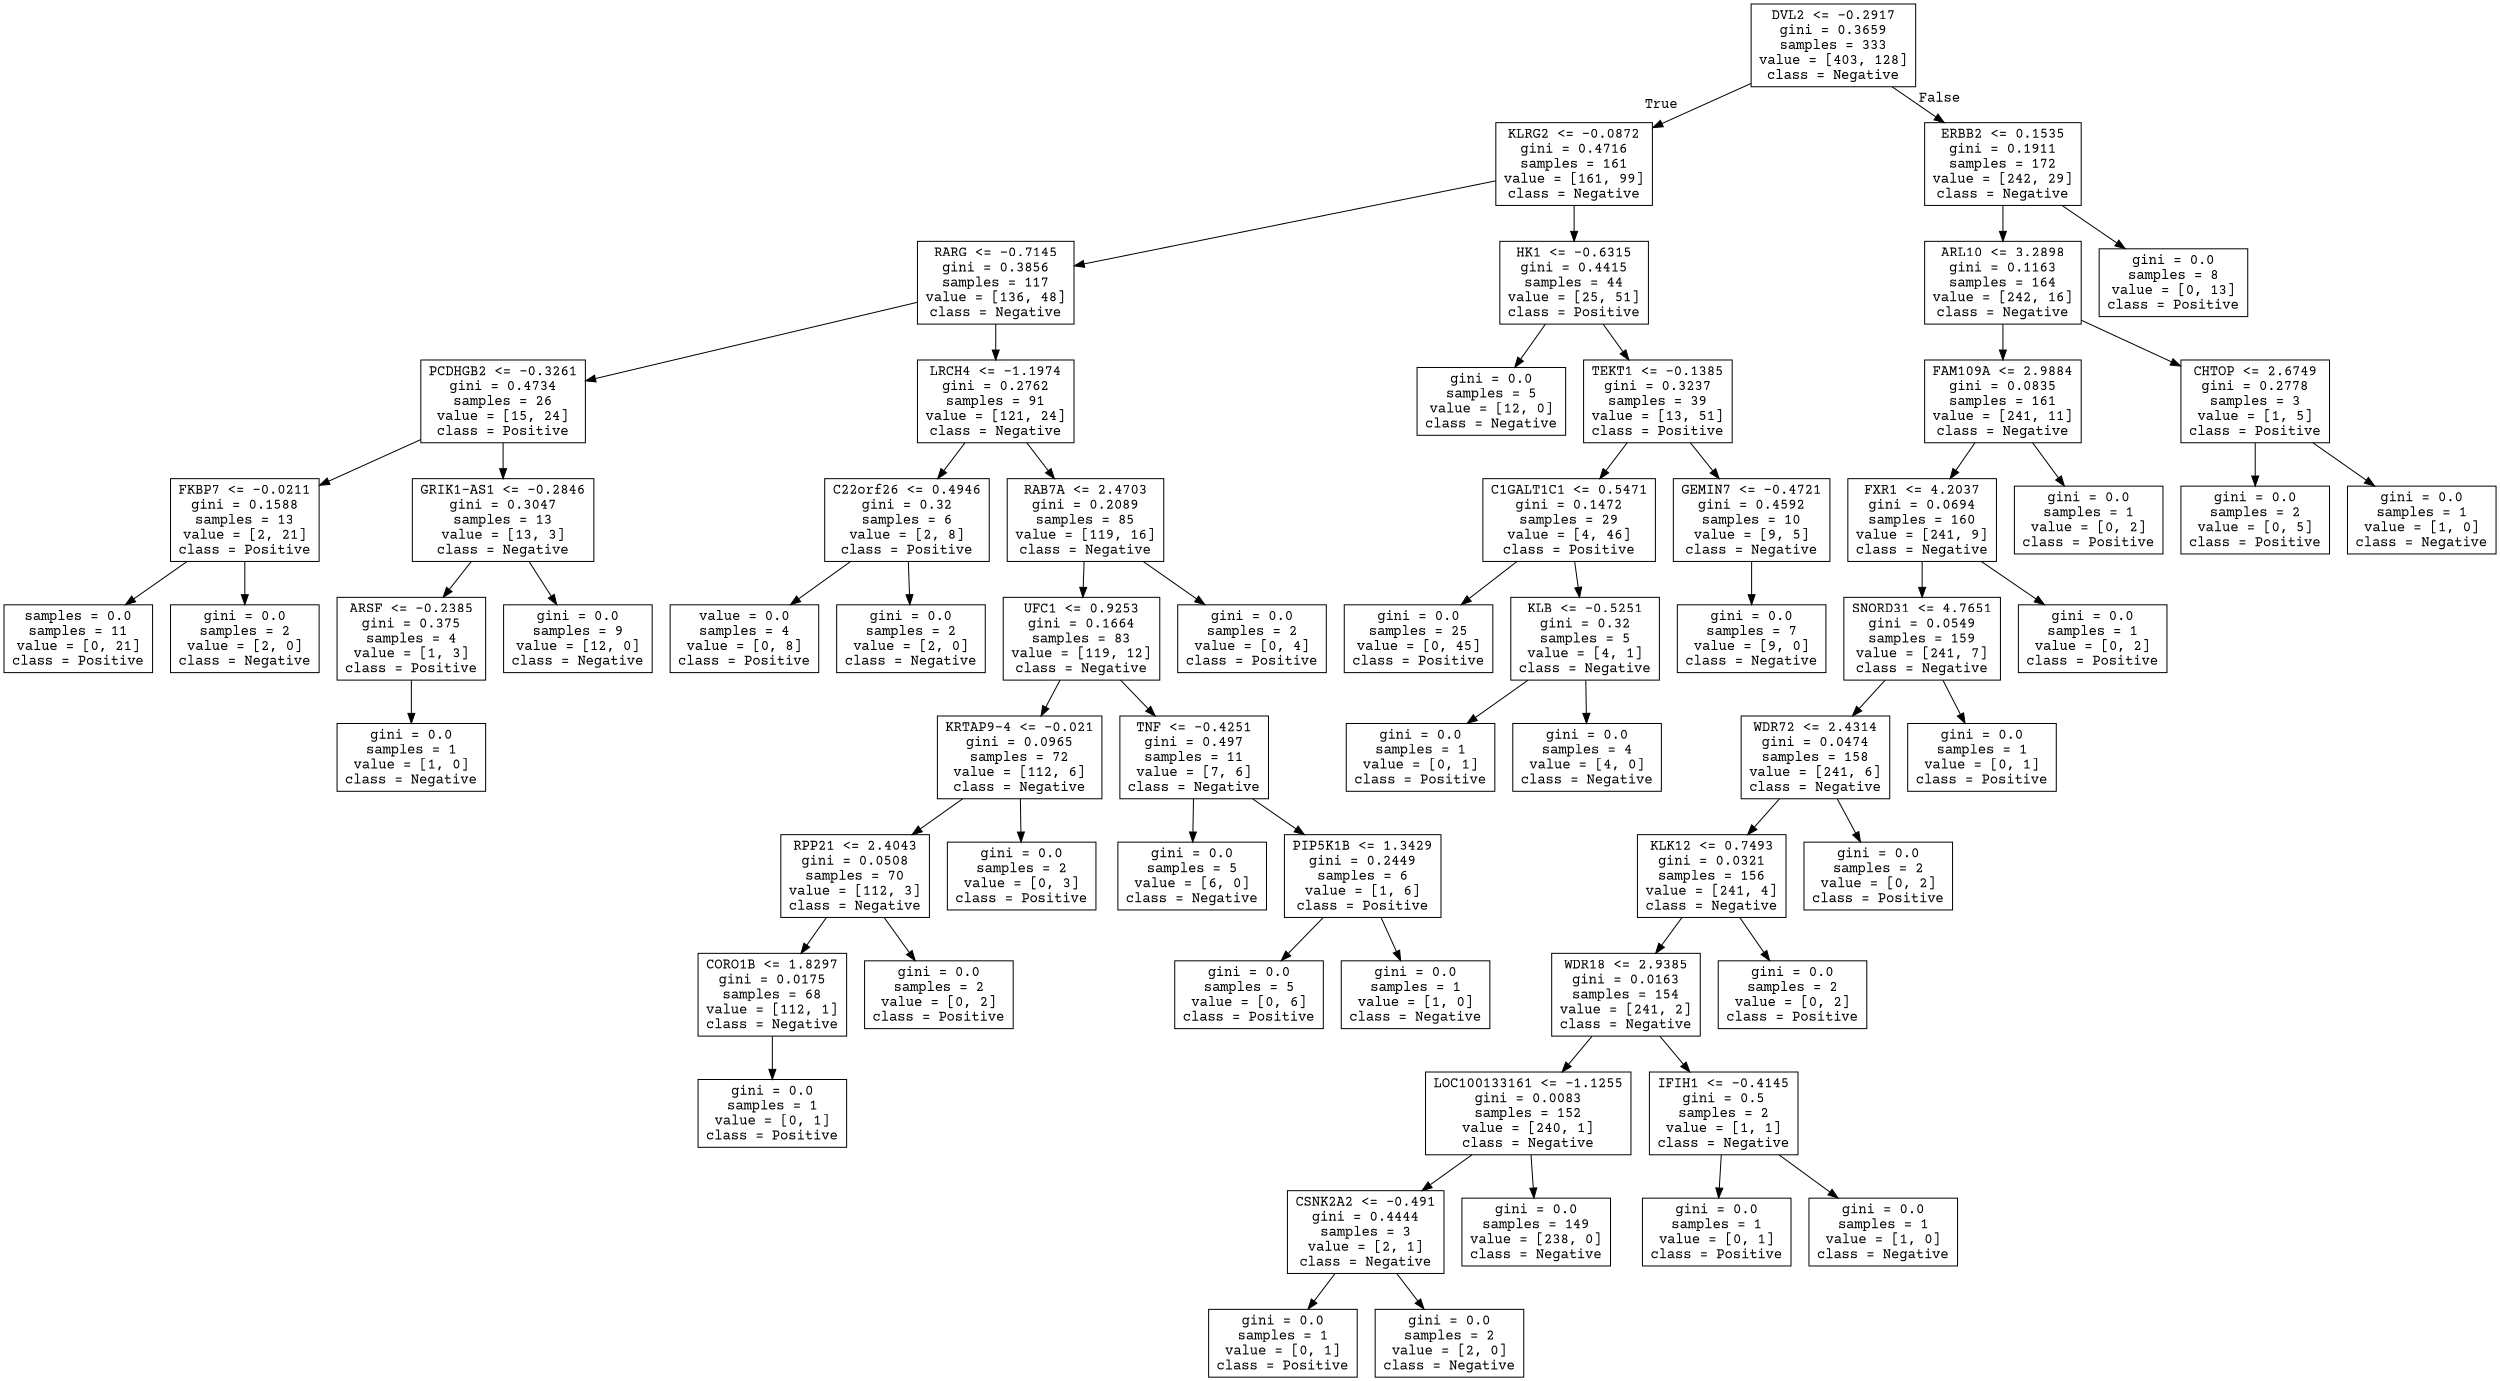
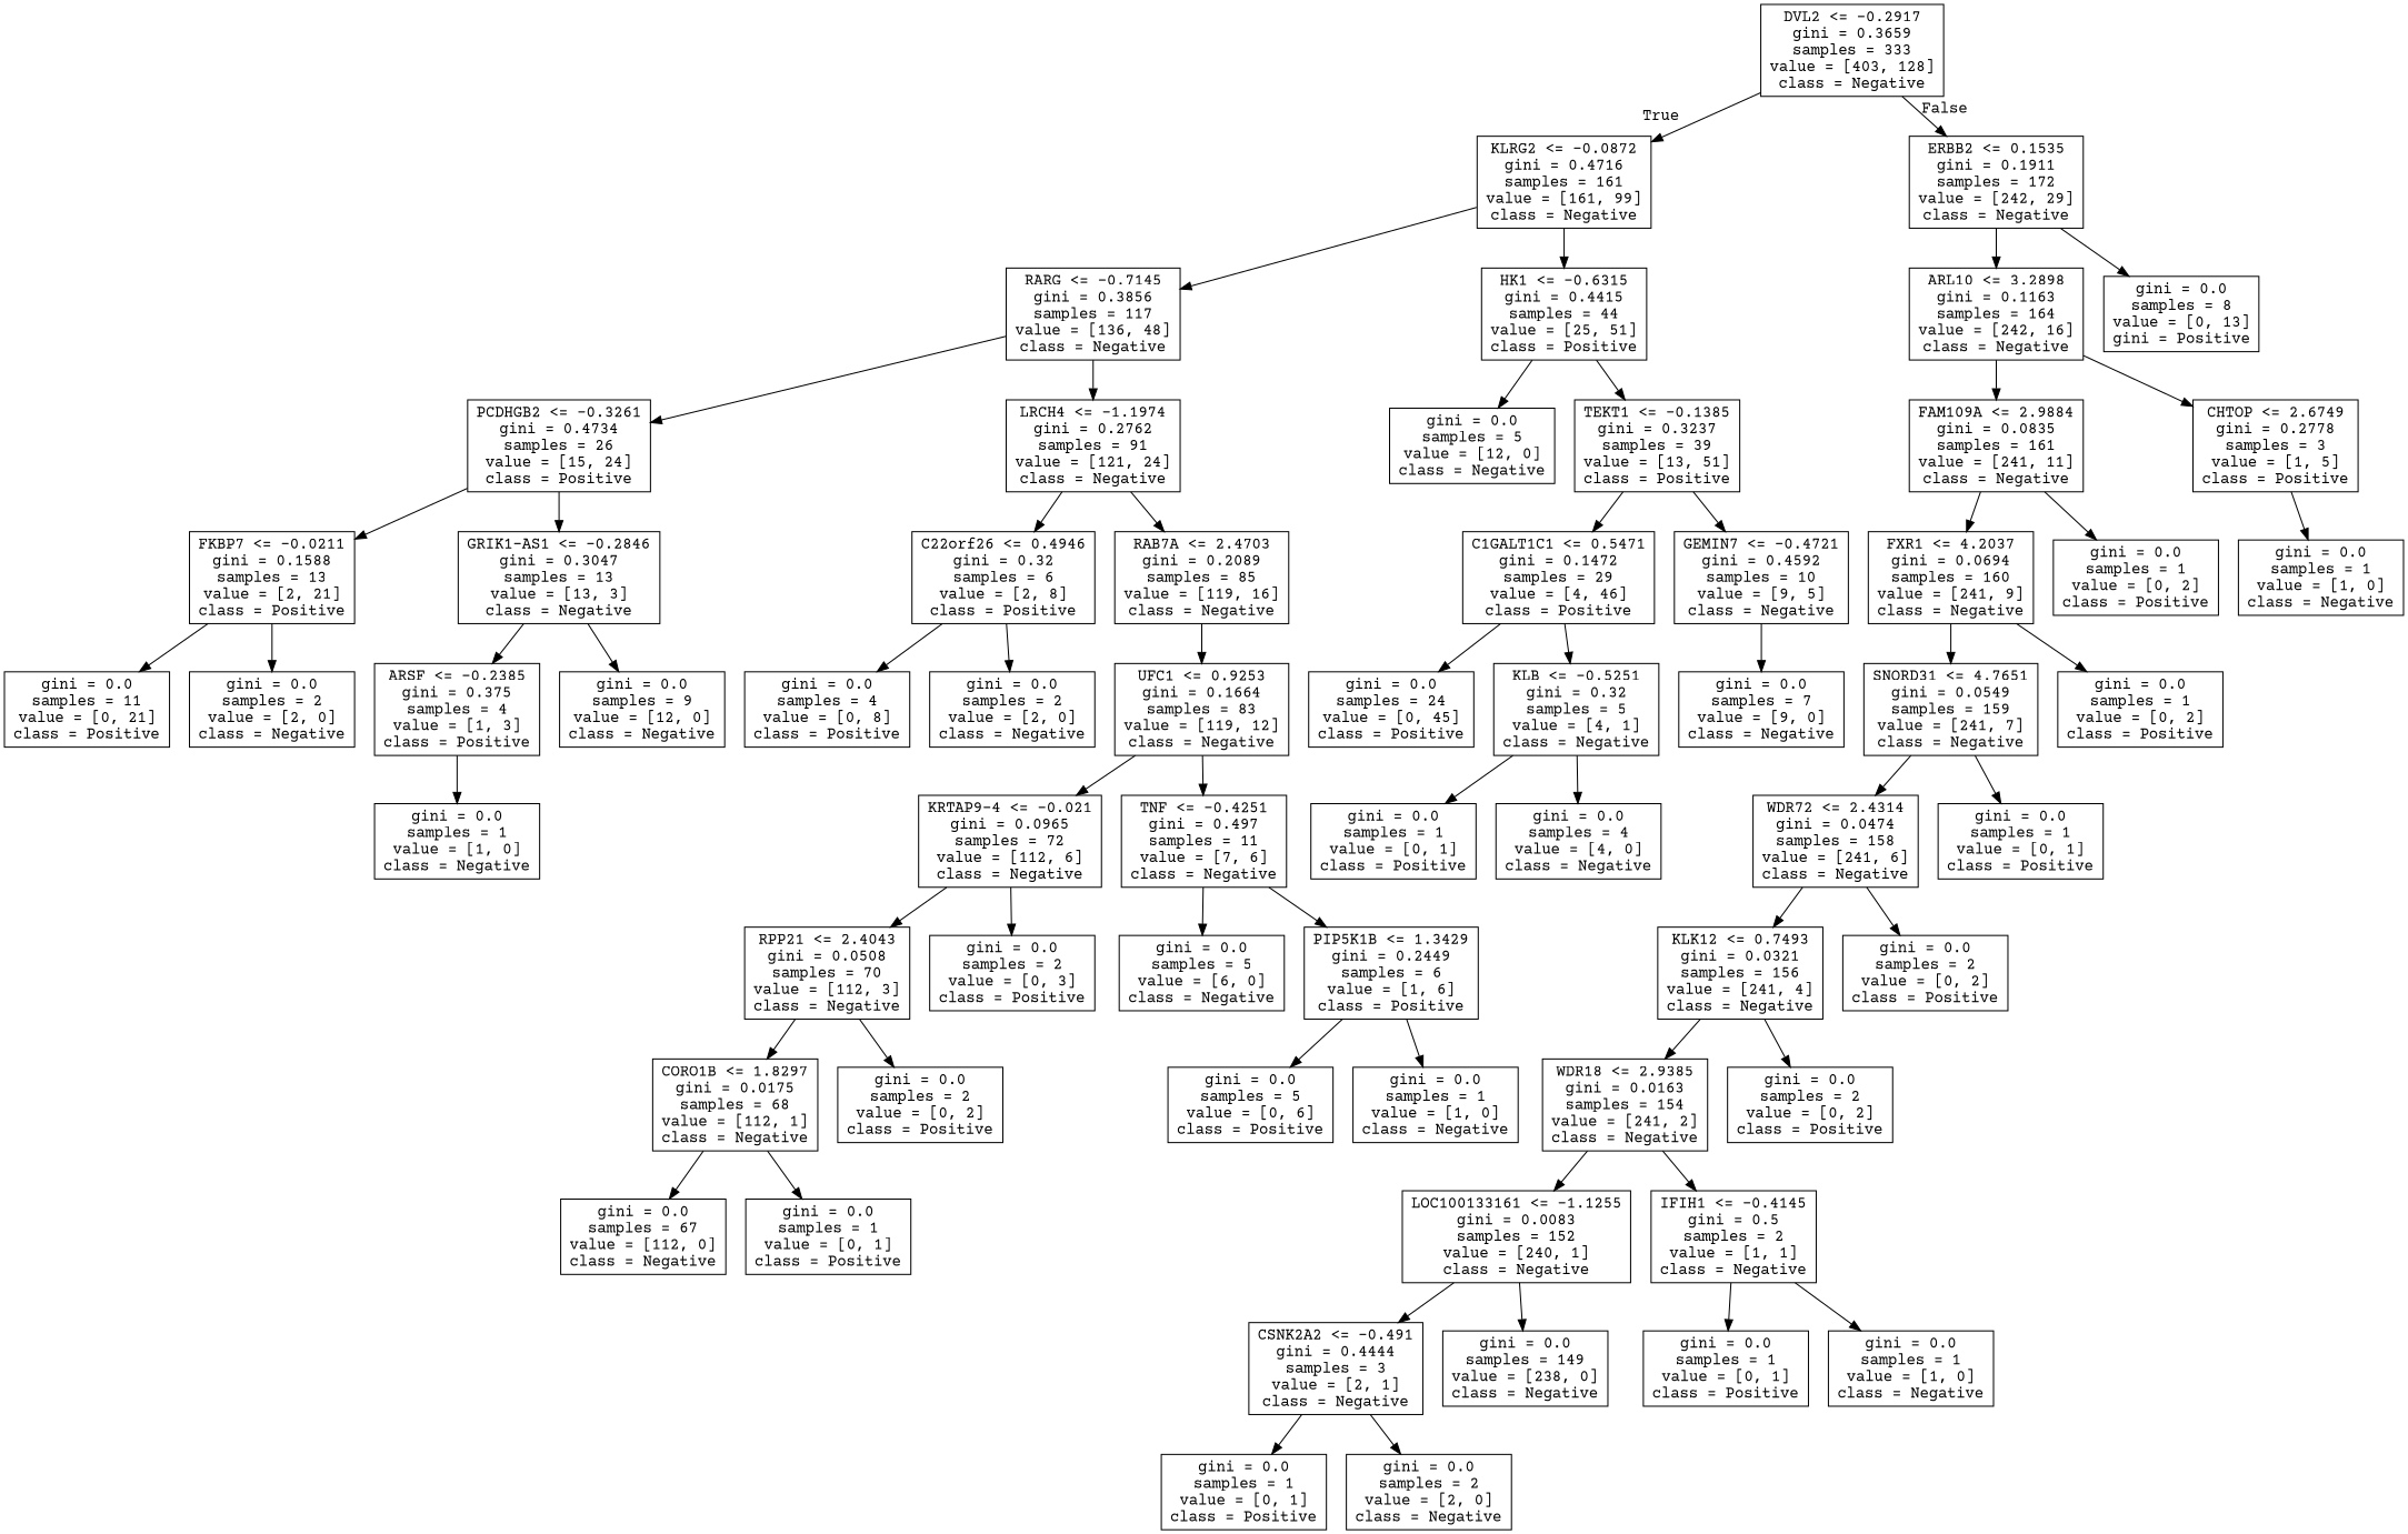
  digraph {
    fontname="Courier Prime"
    node [fontname="Courier Prime" shape=box]
    edge [fontname="Courier Prime"]
    n1 [label="DVL2 <= -0.2917\ngini = 0.3659\nsamples = 333\nvalue = [403, 128]\nclass = Negative"]
    n2 [label="KLRG2 <= -0.0872\ngini = 0.4716\nsamples = 161\nvalue = [161, 99]\nclass = Negative"]
    n3 [label="ERBB2 <= 0.1535\ngini = 0.1911\nsamples = 172\nvalue = [242, 29]\nclass = Negative"]
    n4 [label="RARG <= -0.7145\ngini = 0.3856\nsamples = 117\nvalue = [136, 48]\nclass = Negative"]
    n5 [label="HK1 <= -0.6315\ngini = 0.4415\nsamples = 44\nvalue = [25, 51]\nclass = Positive"]
    n6 [label="ARL10 <= 3.2898\ngini = 0.1163\nsamples = 164\nvalue = [242, 16]\nclass = Negative"]
-   n7 [label="gini = 0.0\nsamples = 8\nvalue = [0, 13]\nclass = Positive"]
+   n7 [label="gini = 0.0\nsamples = 8\nvalue = [0, 13]\ngini = Positive"]
    n8 [label="PCDHGB2 <= -0.3261\ngini = 0.4734\nsamples = 26\nvalue = [15, 24]\nclass = Positive"]
    n9 [label="LRCH4 <= -1.1974\ngini = 0.2762\nsamples = 91\nvalue = [121, 24]\nclass = Negative"]
    n10 [label="gini = 0.0\nsamples = 5\nvalue = [12, 0]\nclass = Negative"]
    n11 [label="TEKT1 <= -0.1385\ngini = 0.3237\nsamples = 39\nvalue = [13, 51]\nclass = Positive"]
    n12 [label="FKBP7 <= -0.0211\ngini = 0.1588\nsamples = 13\nvalue = [2, 21]\nclass = Positive"]
    n13 [label="GRIK1-AS1 <= -0.2846\ngini = 0.3047\nsamples = 13\nvalue = [13, 3]\nclass = Negative"]
    n14 [label="C22orf26 <= 0.4946\ngini = 0.32\nsamples = 6\nvalue = [2, 8]\nclass = Positive"]
    n15 [label="RAB7A <= 2.4703\ngini = 0.2089\nsamples = 85\nvalue = [119, 16]\nclass = Negative"]
-   n16 [label="samples = 0.0\nsamples = 11\nvalue = [0, 21]\nclass = Positive"]
+   n16 [label="gini = 0.0\nsamples = 11\nvalue = [0, 21]\nclass = Positive"]
    n17 [label="gini = 0.0\nsamples = 2\nvalue = [2, 0]\nclass = Negative"]
    n18 [label="ARSF <= -0.2385\ngini = 0.375\nsamples = 4\nvalue = [1, 3]\nclass = Positive"]
    n19 [label="gini = 0.0\nsamples = 9\nvalue = [12, 0]\nclass = Negative"]
    n20 [label="gini = 0.0\nsamples = 1\nvalue = [1, 0]\nclass = Negative"]
-   n21 [label="value = 0.0\nsamples = 4\nvalue = [0, 8]\nclass = Positive"]
+   n21 [label="gini = 0.0\nsamples = 4\nvalue = [0, 8]\nclass = Positive"]
    n22 [label="gini = 0.0\nsamples = 2\nvalue = [2, 0]\nclass = Negative"]
    n23 [label="UFC1 <= 0.9253\ngini = 0.1664\nsamples = 83\nvalue = [119, 12]\nclass = Negative"]
-   n24 [label="gini = 0.0\nsamples = 2\nvalue = [0, 4]\nclass = Positive"]
    n25 [label="KRTAP9-4 <= -0.021\ngini = 0.0965\nsamples = 72\nvalue = [112, 6]\nclass = Negative"]
    n26 [label="TNF <= -0.4251\ngini = 0.497\nsamples = 11\nvalue = [7, 6]\nclass = Negative"]
    n27 [label="RPP21 <= 2.4043\ngini = 0.0508\nsamples = 70\nvalue = [112, 3]\nclass = Negative"]
    n28 [label="gini = 0.0\nsamples = 2\nvalue = [0, 3]\nclass = Positive"]
    n29 [label="gini = 0.0\nsamples = 5\nvalue = [6, 0]\nclass = Negative"]
    n30 [label="PIP5K1B <= 1.3429\ngini = 0.2449\nsamples = 6\nvalue = [1, 6]\nclass = Positive"]
    n31 [label="CORO1B <= 1.8297\ngini = 0.0175\nsamples = 68\nvalue = [112, 1]\nclass = Negative"]
    n32 [label="gini = 0.0\nsamples = 2\nvalue = [0, 2]\nclass = Positive"]
+   n33 [label="gini = 0.0\nsamples = 67\nvalue = [112, 0]\nclass = Negative"]
    n34 [label="gini = 0.0\nsamples = 1\nvalue = [0, 1]\nclass = Positive"]
    n35 [label="gini = 0.0\nsamples = 5\nvalue = [0, 6]\nclass = Positive"]
    n36 [label="gini = 0.0\nsamples = 1\nvalue = [1, 0]\nclass = Negative"]
    n37 [label="C1GALT1C1 <= 0.5471\ngini = 0.1472\nsamples = 29\nvalue = [4, 46]\nclass = Positive"]
    n38 [label="GEMIN7 <= -0.4721\ngini = 0.4592\nsamples = 10\nvalue = [9, 5]\nclass = Negative"]
-   n39 [label="gini = 0.0\nsamples = 25\nvalue = [0, 45]\nclass = Positive"]
+   n39 [label="gini = 0.0\nsamples = 24\nvalue = [0, 45]\nclass = Positive"]
    n40 [label="KLB <= -0.5251\ngini = 0.32\nsamples = 5\nvalue = [4, 1]\nclass = Negative"]
    n41 [label="gini = 0.0\nsamples = 7\nvalue = [9, 0]\nclass = Negative"]
    n42 [label="gini = 0.0\nsamples = 1\nvalue = [0, 1]\nclass = Positive"]
    n43 [label="gini = 0.0\nsamples = 4\nvalue = [4, 0]\nclass = Negative"]
    n44 [label="FAM109A <= 2.9884\ngini = 0.0835\nsamples = 161\nvalue = [241, 11]\nclass = Negative"]
    n45 [label="CHTOP <= 2.6749\ngini = 0.2778\nsamples = 3\nvalue = [1, 5]\nclass = Positive"]
    n46 [label="FXR1 <= 4.2037\ngini = 0.0694\nsamples = 160\nvalue = [241, 9]\nclass = Negative"]
    n47 [label="gini = 0.0\nsamples = 1\nvalue = [0, 2]\nclass = Positive"]
-   n48 [label="gini = 0.0\nsamples = 2\nvalue = [0, 5]\nclass = Positive"]
    n49 [label="gini = 0.0\nsamples = 1\nvalue = [1, 0]\nclass = Negative"]
    n50 [label="SNORD31 <= 4.7651\ngini = 0.0549\nsamples = 159\nvalue = [241, 7]\nclass = Negative"]
    n51 [label="gini = 0.0\nsamples = 1\nvalue = [0, 2]\nclass = Positive"]
    n52 [label="WDR72 <= 2.4314\ngini = 0.0474\nsamples = 158\nvalue = [241, 6]\nclass = Negative"]
    n53 [label="gini = 0.0\nsamples = 1\nvalue = [0, 1]\nclass = Positive"]
    n54 [label="KLK12 <= 0.7493\ngini = 0.0321\nsamples = 156\nvalue = [241, 4]\nclass = Negative"]
    n55 [label="gini = 0.0\nsamples = 2\nvalue = [0, 2]\nclass = Positive"]
    n56 [label="WDR18 <= 2.9385\ngini = 0.0163\nsamples = 154\nvalue = [241, 2]\nclass = Negative"]
    n57 [label="gini = 0.0\nsamples = 2\nvalue = [0, 2]\nclass = Positive"]
    n58 [label="LOC100133161 <= -1.1255\ngini = 0.0083\nsamples = 152\nvalue = [240, 1]\nclass = Negative"]
    n59 [label="IFIH1 <= -0.4145\ngini = 0.5\nsamples = 2\nvalue = [1, 1]\nclass = Negative"]
    n60 [label="CSNK2A2 <= -0.491\ngini = 0.4444\nsamples = 3\nvalue = [2, 1]\nclass = Negative"]
    n61 [label="gini = 0.0\nsamples = 149\nvalue = [238, 0]\nclass = Negative"]
    n62 [label="gini = 0.0\nsamples = 1\nvalue = [0, 1]\nclass = Positive"]
    n63 [label="gini = 0.0\nsamples = 1\nvalue = [1, 0]\nclass = Negative"]
    n64 [label="gini = 0.0\nsamples = 1\nvalue = [0, 1]\nclass = Positive"]
    n65 [label="gini = 0.0\nsamples = 2\nvalue = [2, 0]\nclass = Negative"]
    n1 -> n2 [headlabel=True labelangle=45 labeldistance=2.5]
    n1 -> n3 [headlabel=False labelangle=-45 labeldistance=2.5]
    n2 -> n4
    n2 -> n5
    n3 -> n6
    n3 -> n7
    n4 -> n8
    n4 -> n9
    n5 -> n10
    n5 -> n11
    n6 -> n44
    n6 -> n45
    n8 -> n12
    n8 -> n13
    n9 -> n14
    n9 -> n15
    n11 -> n37
    n11 -> n38
    n12 -> n16
    n12 -> n17
    n13 -> n18
    n13 -> n19
    n14 -> n21
    n14 -> n22
    n15 -> n23
-   n15 -> n24
    n18 -> n20
    n23 -> n25
    n23 -> n26
    n25 -> n27
    n25 -> n28
    n26 -> n29
    n26 -> n30
    n27 -> n31
    n27 -> n32
    n30 -> n35
    n30 -> n36
+   n31 -> n33
    n31 -> n34
    n37 -> n39
    n37 -> n40
    n38 -> n41
    n40 -> n42
    n40 -> n43
    n44 -> n46
    n44 -> n47
-   n45 -> n48
    n45 -> n49
    n46 -> n50
    n46 -> n51
    n50 -> n52
    n50 -> n53
    n52 -> n54
    n52 -> n55
    n54 -> n56
    n54 -> n57
    n56 -> n58
    n56 -> n59
    n58 -> n60
    n58 -> n61
    n59 -> n62
    n59 -> n63
    n60 -> n64
    n60 -> n65
  }
